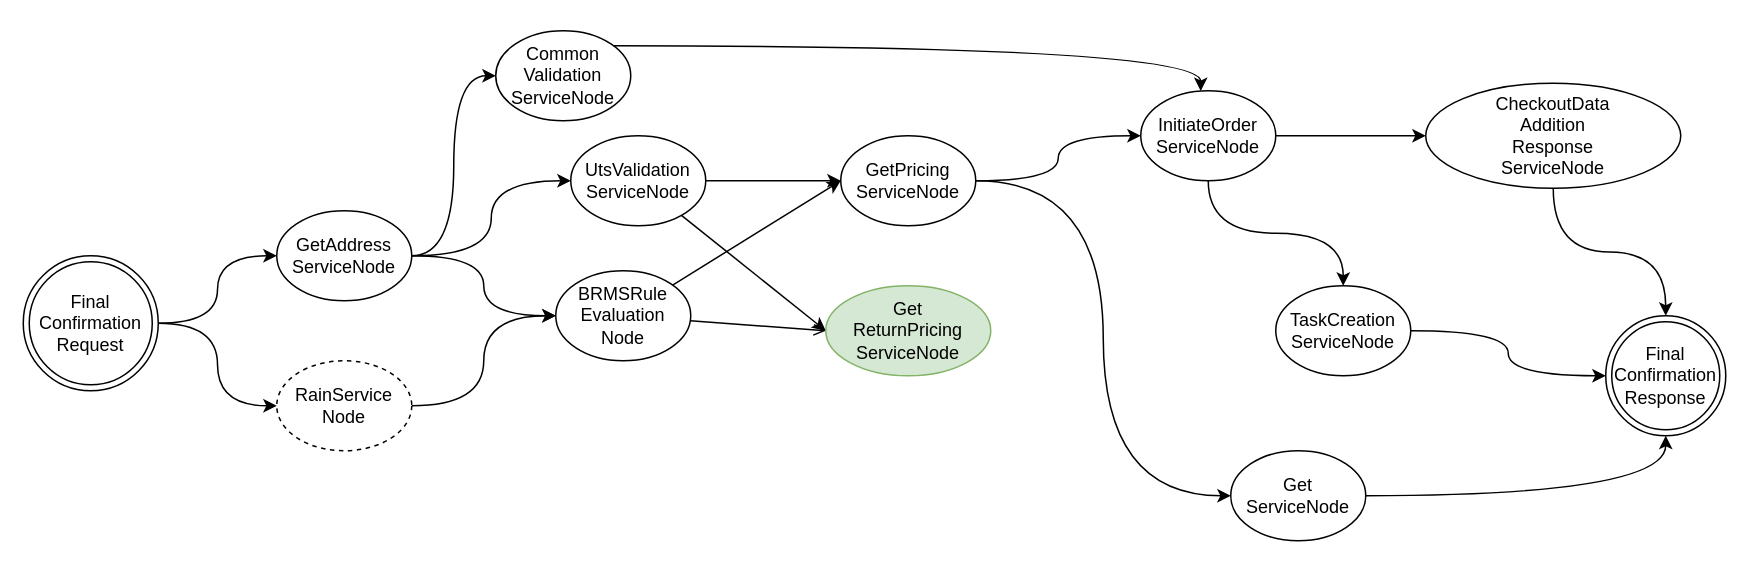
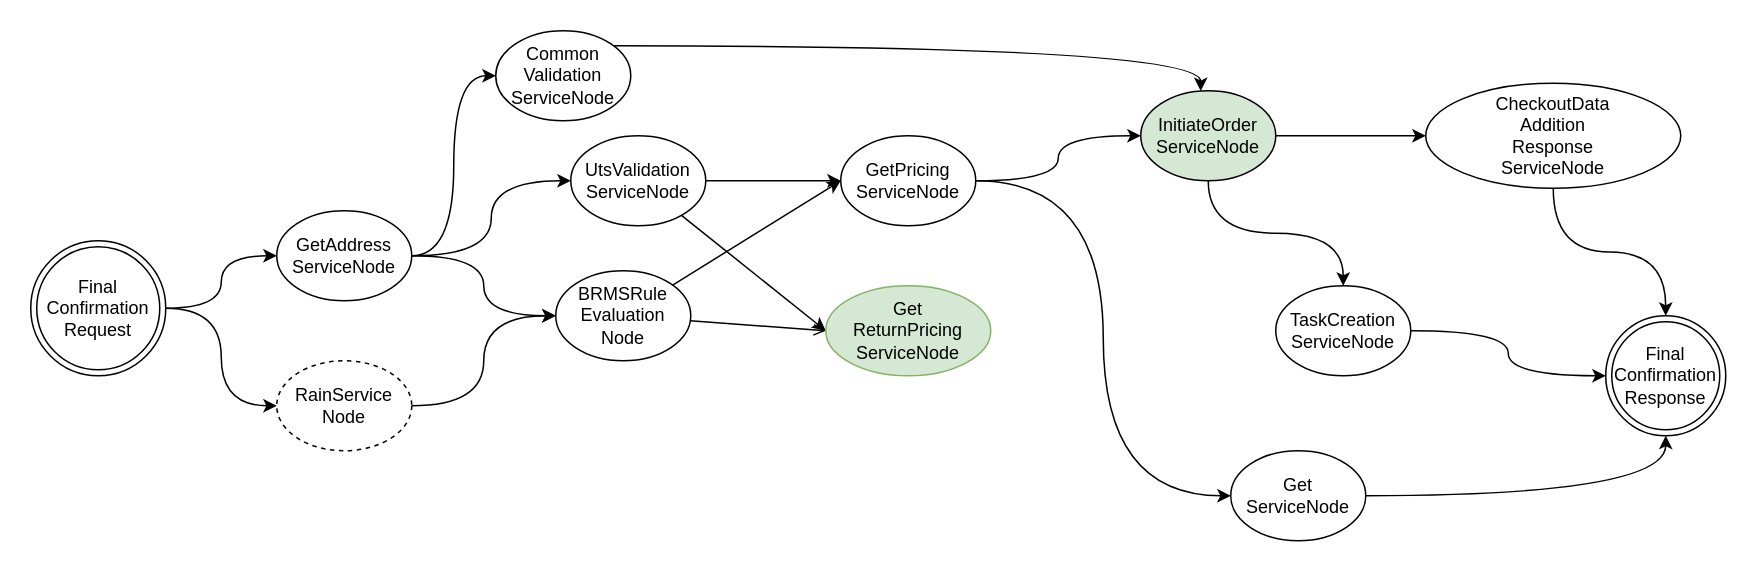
  <mxCell id="0" />
  <mxCell id="1" parent="0" />
  <mxCell id="2" style="edgeStyle=orthogonalEdgeStyle;rounded=0;orthogonalLoop=1;jettySize=auto;html=1;exitX=1;exitY=0.5;exitDx=0;exitDy=0;entryX=0;entryY=0.5;entryDx=0;entryDy=0;curved=1;" edge="1" parent="1" source="4" target="8"><mxGeometry relative="1" as="geometry" /></mxCell>
  <mxCell id="3" style="edgeStyle=orthogonalEdgeStyle;rounded=0;orthogonalLoop=1;jettySize=auto;html=1;exitX=1;exitY=0.5;exitDx=0;exitDy=0;entryX=0;entryY=0.5;entryDx=0;entryDy=0;curved=1;" edge="1" parent="1" source="4" target="10"><mxGeometry relative="1" as="geometry" /></mxCell>
- <mxCell id="4" value="Final&lt;br&gt;Confirmation&lt;br&gt;Request" style="ellipse;shape=doubleEllipse;whiteSpace=wrap;html=1;aspect=fixed;" vertex="1" parent="1"><mxGeometry x="15" y="170" width="90" height="90" as="geometry" /></mxCell>
+ <mxCell id="4" value="Final&lt;br&gt;Confirmation&lt;br&gt;Request" style="ellipse;shape=doubleEllipse;whiteSpace=wrap;html=1;aspect=fixed;" vertex="1" parent="1"><mxGeometry x="20" y="160" width="90" height="90" as="geometry" /></mxCell>
  <mxCell id="5" style="edgeStyle=orthogonalEdgeStyle;curved=1;rounded=0;orthogonalLoop=1;jettySize=auto;html=1;exitX=1;exitY=0.5;exitDx=0;exitDy=0;entryX=0;entryY=0.5;entryDx=0;entryDy=0;" edge="1" parent="1" source="8" target="13"><mxGeometry relative="1" as="geometry" /></mxCell>
  <mxCell id="6" style="edgeStyle=orthogonalEdgeStyle;curved=1;rounded=0;orthogonalLoop=1;jettySize=auto;html=1;exitX=1;exitY=0.5;exitDx=0;exitDy=0;entryX=0;entryY=0.5;entryDx=0;entryDy=0;" edge="1" parent="1" source="8" target="15"><mxGeometry relative="1" as="geometry" /></mxCell>
  <mxCell id="7" style="edgeStyle=orthogonalEdgeStyle;curved=1;rounded=0;orthogonalLoop=1;jettySize=auto;html=1;entryX=0;entryY=0.5;entryDx=0;entryDy=0;" edge="1" parent="1" source="8" target="26"><mxGeometry relative="1" as="geometry" /></mxCell>
  <mxCell id="8" value="GetAddress&lt;br&gt;ServiceNode" style="ellipse;whiteSpace=wrap;html=1;" vertex="1" parent="1"><mxGeometry x="184" y="140" width="90" height="60" as="geometry" /></mxCell>
  <mxCell id="9" style="edgeStyle=orthogonalEdgeStyle;curved=1;rounded=0;orthogonalLoop=1;jettySize=auto;html=1;exitX=1;exitY=0.5;exitDx=0;exitDy=0;entryX=0;entryY=0.5;entryDx=0;entryDy=0;" edge="1" parent="1" source="10" target="13"><mxGeometry relative="1" as="geometry"><mxPoint x="340" y="250" as="targetPoint" /></mxGeometry></mxCell>
  <mxCell id="10" value="RainService&lt;br&gt;Node" style="ellipse;whiteSpace=wrap;html=1;dashed=1;" vertex="1" parent="1"><mxGeometry x="184" y="240" width="90" height="60" as="geometry" /></mxCell>
  <mxCell id="11" style="rounded=0;orthogonalLoop=1;jettySize=auto;html=1;entryX=0;entryY=0.5;entryDx=0;entryDy=0;" edge="1" parent="1" source="13" target="23"><mxGeometry relative="1" as="geometry" /></mxCell>
  <mxCell id="12" style="rounded=0;orthogonalLoop=1;jettySize=auto;html=1;entryX=0;entryY=0.5;entryDx=0;entryDy=0;endArrow=open;" edge="1" parent="1" source="13" target="27"><mxGeometry relative="1" as="geometry"><mxPoint x="560" y="230" as="targetPoint" /></mxGeometry></mxCell>
  <mxCell id="13" value="BRMSRule&lt;br&gt;Evaluation&lt;br&gt;Node" style="ellipse;whiteSpace=wrap;html=1;" vertex="1" parent="1"><mxGeometry x="370" y="180" width="90" height="60" as="geometry" /></mxCell>
  <mxCell id="14" style="edgeStyle=orthogonalEdgeStyle;curved=1;rounded=0;orthogonalLoop=1;jettySize=auto;html=1;" edge="1" parent="1" source="15" target="20"><mxGeometry relative="1" as="geometry"><Array as="points"><mxPoint x="800" y="30" /></Array></mxGeometry></mxCell>
  <mxCell id="15" value="Common&lt;br&gt;Validation&lt;br&gt;ServiceNode" style="ellipse;whiteSpace=wrap;html=1;" vertex="1" parent="1"><mxGeometry x="330" y="20" width="90" height="60" as="geometry" /></mxCell>
  <mxCell id="16" style="edgeStyle=orthogonalEdgeStyle;curved=1;rounded=0;orthogonalLoop=1;jettySize=auto;html=1;" edge="1" parent="1" source="17" target="32"><mxGeometry relative="1" as="geometry" /></mxCell>
  <mxCell id="17" value="TaskCreation&lt;br&gt;ServiceNode" style="ellipse;whiteSpace=wrap;html=1;" vertex="1" parent="1"><mxGeometry x="850" y="190" width="90" height="60" as="geometry" /></mxCell>
  <mxCell id="18" style="edgeStyle=orthogonalEdgeStyle;curved=1;rounded=0;orthogonalLoop=1;jettySize=auto;html=1;entryX=0.5;entryY=0;entryDx=0;entryDy=0;" edge="1" parent="1" source="20" target="17"><mxGeometry relative="1" as="geometry" /></mxCell>
  <mxCell id="19" style="edgeStyle=orthogonalEdgeStyle;curved=1;rounded=0;orthogonalLoop=1;jettySize=auto;html=1;entryX=0;entryY=0.5;entryDx=0;entryDy=0;" edge="1" parent="1" source="20" target="29"><mxGeometry relative="1" as="geometry" /></mxCell>
- <mxCell id="20" value="InitiateOrder&lt;br&gt;ServiceNode" style="ellipse;whiteSpace=wrap;html=1;" vertex="1" parent="1"><mxGeometry x="760" y="60" width="90" height="60" as="geometry" /></mxCell>
+ <mxCell id="20" value="InitiateOrder&lt;br&gt;ServiceNode" style="ellipse;whiteSpace=wrap;html=1;fillColor=#d5e8d4;" vertex="1" parent="1"><mxGeometry x="760" y="60" width="90" height="60" as="geometry" /></mxCell>
  <mxCell id="21" style="edgeStyle=orthogonalEdgeStyle;curved=1;rounded=0;orthogonalLoop=1;jettySize=auto;html=1;entryX=0;entryY=0.5;entryDx=0;entryDy=0;" edge="1" parent="1" source="23" target="20"><mxGeometry relative="1" as="geometry" /></mxCell>
  <mxCell id="22" style="edgeStyle=orthogonalEdgeStyle;curved=1;rounded=0;orthogonalLoop=1;jettySize=auto;html=1;entryX=0;entryY=0.5;entryDx=0;entryDy=0;" edge="1" parent="1" source="23" target="31"><mxGeometry relative="1" as="geometry" /></mxCell>
  <mxCell id="23" value="GetPricing&lt;br&gt;ServiceNode" style="ellipse;whiteSpace=wrap;html=1;" vertex="1" parent="1"><mxGeometry x="560" y="90" width="90" height="60" as="geometry" /></mxCell>
  <mxCell id="24" style="rounded=0;orthogonalLoop=1;jettySize=auto;html=1;entryX=0;entryY=0.5;entryDx=0;entryDy=0;" edge="1" parent="1" source="26" target="23"><mxGeometry relative="1" as="geometry" /></mxCell>
  <mxCell id="25" style="rounded=0;orthogonalLoop=1;jettySize=auto;html=1;entryX=0;entryY=0.5;entryDx=0;entryDy=0;" edge="1" parent="1" source="26" target="27"><mxGeometry relative="1" as="geometry" /></mxCell>
  <mxCell id="26" value="UtsValidation&lt;br&gt;ServiceNode" style="ellipse;whiteSpace=wrap;html=1;" vertex="1" parent="1"><mxGeometry x="380" y="90" width="90" height="60" as="geometry" /></mxCell>
  <mxCell id="27" value="Get&lt;br&gt;ReturnPricing&lt;br&gt;ServiceNode" style="ellipse;whiteSpace=wrap;html=1;fillColor=#d5e8d4;strokeColor=#82b366;" vertex="1" parent="1"><mxGeometry x="550" y="190" width="110" height="60" as="geometry" /></mxCell>
  <mxCell id="28" value="" style="edgeStyle=orthogonalEdgeStyle;curved=1;rounded=0;orthogonalLoop=1;jettySize=auto;html=1;" edge="1" parent="1" source="29" target="32"><mxGeometry relative="1" as="geometry" /></mxCell>
  <mxCell id="29" value="CheckoutData&lt;br&gt;Addition&lt;br&gt;Response&lt;br&gt;ServiceNode" style="ellipse;whiteSpace=wrap;html=1;" vertex="1" parent="1"><mxGeometry x="950" y="55" width="170" height="70" as="geometry" /></mxCell>
  <mxCell id="30" style="edgeStyle=orthogonalEdgeStyle;curved=1;rounded=0;orthogonalLoop=1;jettySize=auto;html=1;entryX=0.5;entryY=1;entryDx=0;entryDy=0;" edge="1" parent="1" source="31" target="32"><mxGeometry relative="1" as="geometry" /></mxCell>
  <mxCell id="31" value="Get&lt;br&gt;ServiceNode" style="ellipse;whiteSpace=wrap;html=1;" vertex="1" parent="1"><mxGeometry x="820" y="300" width="90" height="60" as="geometry" /></mxCell>
  <mxCell id="32" value="Final&lt;br&gt;Confirmation&lt;br&gt;Response" style="ellipse;shape=doubleEllipse;whiteSpace=wrap;html=1;aspect=fixed;" vertex="1" parent="1"><mxGeometry x="1070" y="210" width="80" height="80" as="geometry" /></mxCell>
